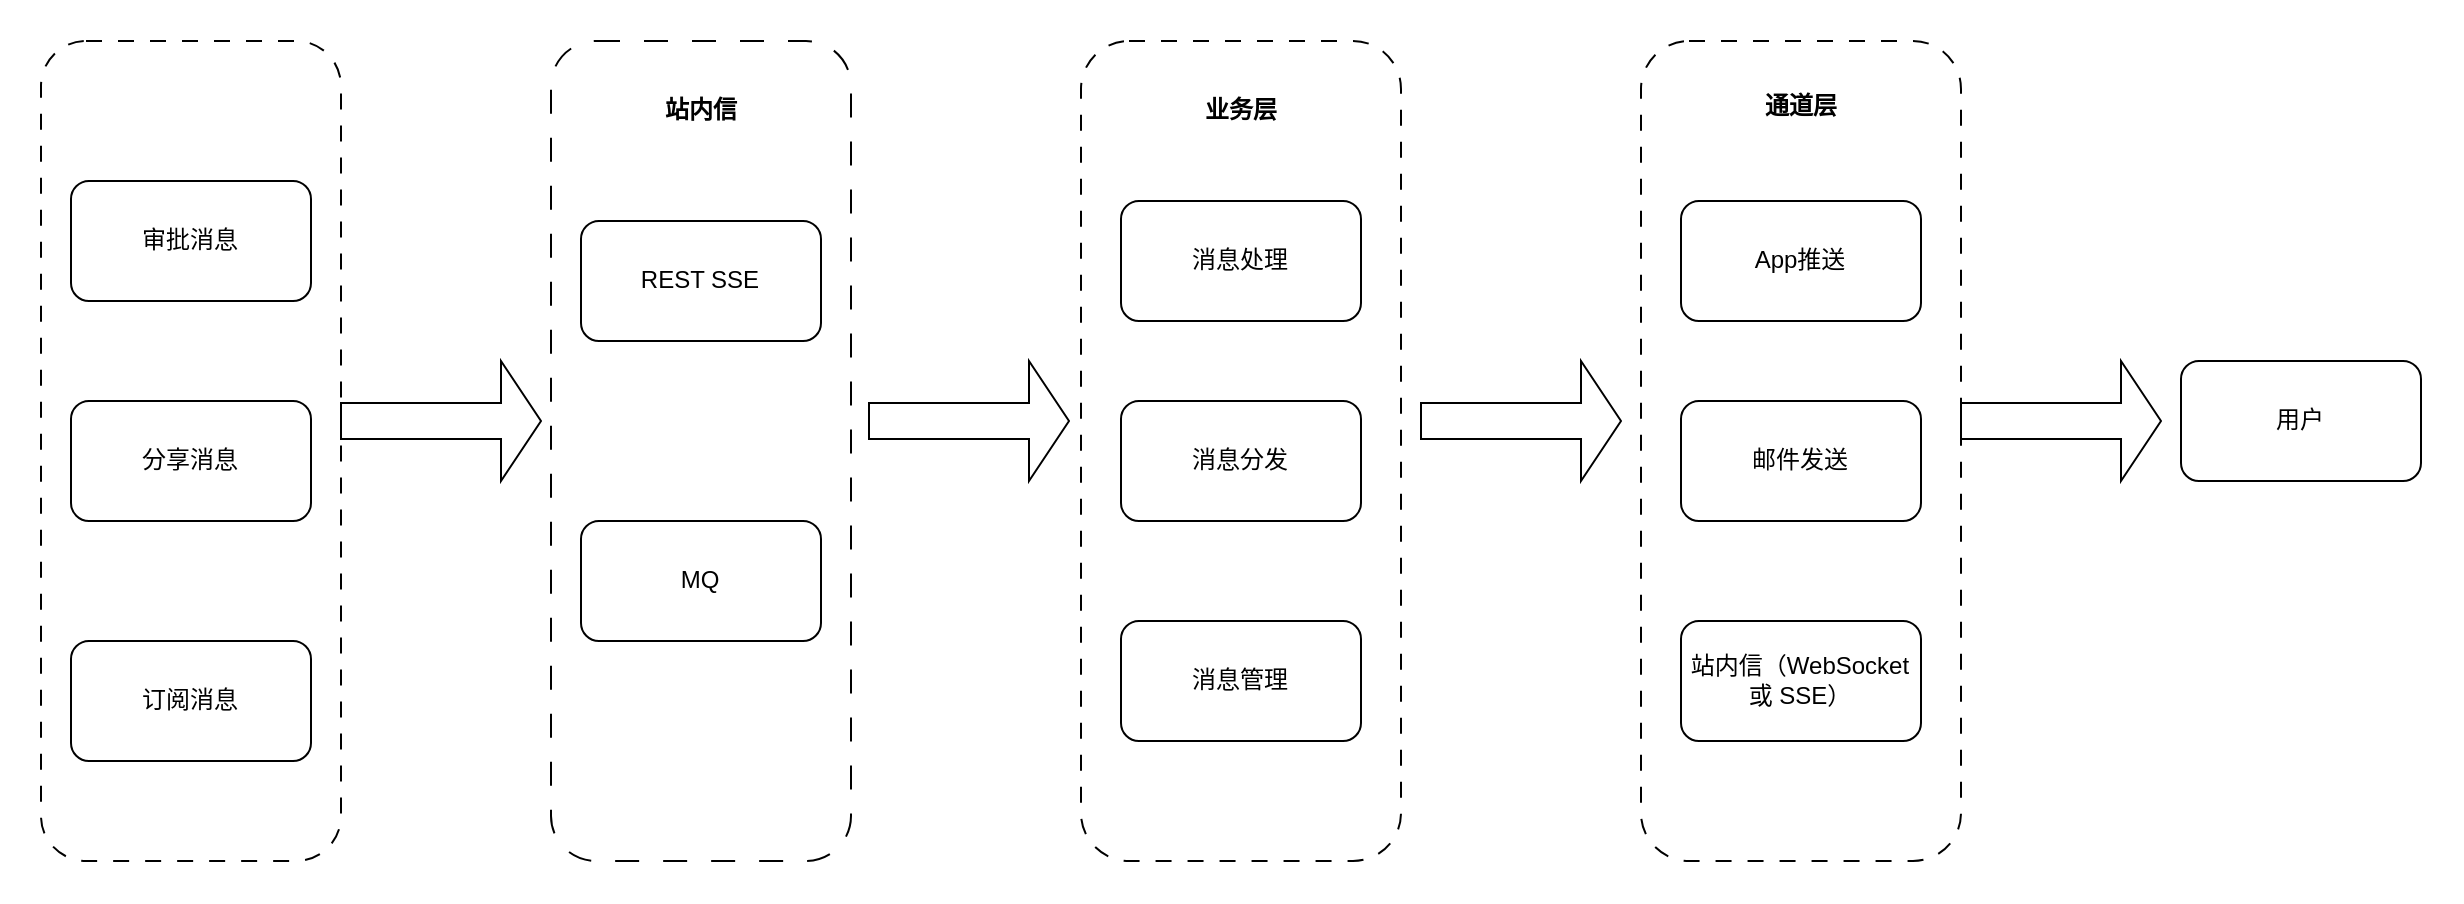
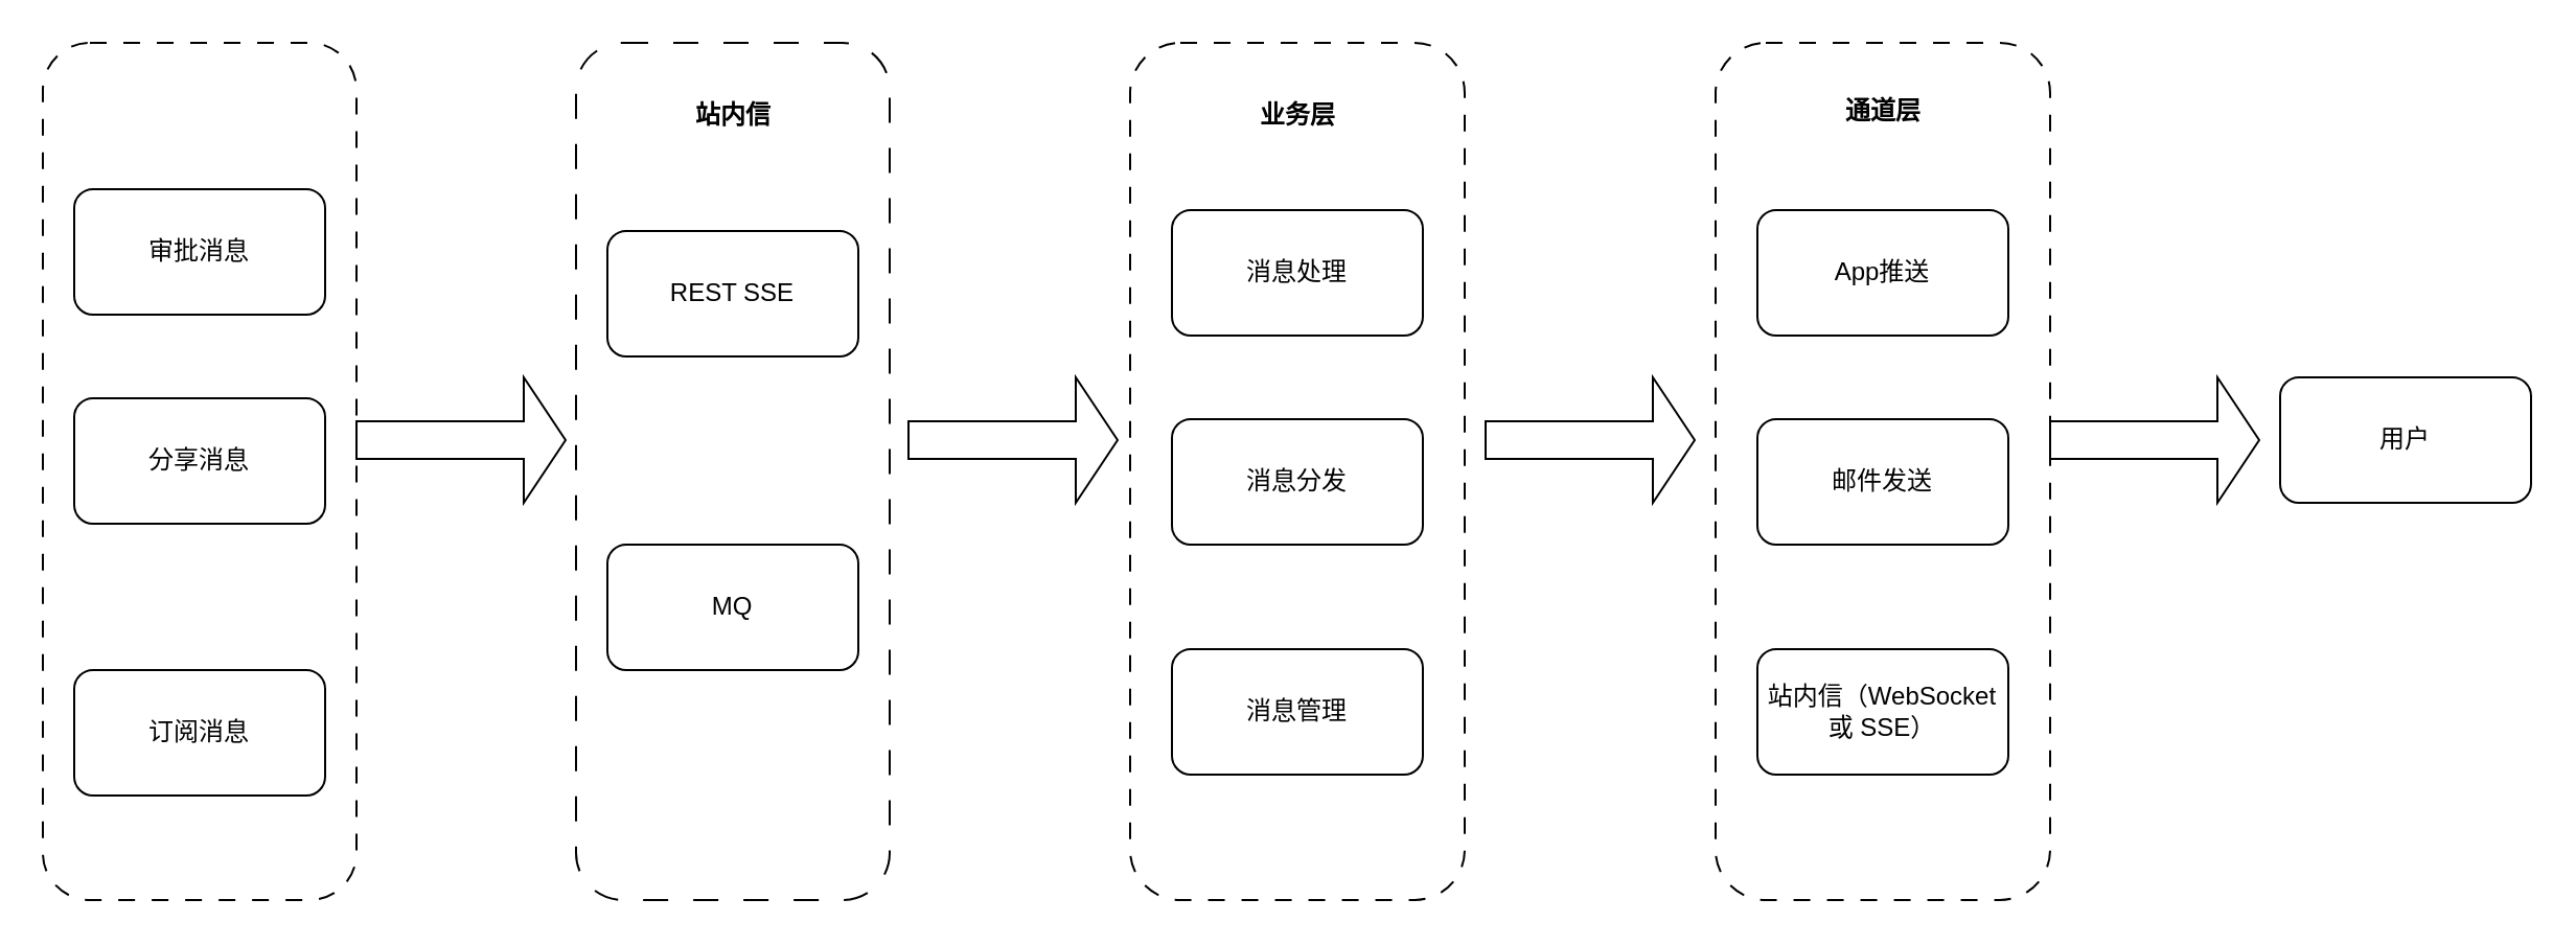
  <mxCell id="0" />
  <mxCell id="1" parent="0" />
  <mxCell id="2" value="" style="rounded=1;whiteSpace=wrap;html=1;dashed=1;dashPattern=8 8;" vertex="1" parent="1"><mxGeometry x="820" y="20" width="160" height="410" as="geometry" /></mxCell>
  <mxCell id="3" value="" style="rounded=1;whiteSpace=wrap;html=1;dashed=1;dashPattern=8 8;" vertex="1" parent="1"><mxGeometry x="20" y="20" width="150" height="410" as="geometry" /></mxCell>
  <mxCell id="4" value="" style="rounded=1;whiteSpace=wrap;html=1;dashed=1;dashPattern=8 8;" vertex="1" parent="1"><mxGeometry x="540" y="20" width="160" height="410" as="geometry" /></mxCell>
  <mxCell id="5" value="" style="rounded=1;whiteSpace=wrap;html=1;dashed=1;dashPattern=12 12;" vertex="1" parent="1"><mxGeometry x="275" y="20" width="150" height="410" as="geometry" /></mxCell>
  <mxCell id="6" value="REST SSE" style="rounded=1;whiteSpace=wrap;html=1;" vertex="1" parent="1"><mxGeometry x="290" y="110" width="120" height="60" as="geometry" /></mxCell>
  <mxCell id="7" value="MQ" style="rounded=1;whiteSpace=wrap;html=1;" vertex="1" parent="1"><mxGeometry x="290" y="260" width="120" height="60" as="geometry" /></mxCell>
  <mxCell id="8" value="&lt;b&gt;站内信&lt;/b&gt;" style="text;html=1;align=center;verticalAlign=middle;resizable=0;points=[];autosize=1;strokeColor=none;fillColor=none;" vertex="1" parent="1"><mxGeometry x="320" y="40" width="60" height="30" as="geometry" /></mxCell>
  <mxCell id="9" value="消息处理" style="rounded=1;whiteSpace=wrap;html=1;" vertex="1" parent="1"><mxGeometry x="560" y="100" width="120" height="60" as="geometry" /></mxCell>
  <mxCell id="10" value="审批消息" style="rounded=1;whiteSpace=wrap;html=1;" vertex="1" parent="1"><mxGeometry x="35" y="90" width="120" height="60" as="geometry" /></mxCell>
- <mxCell id="11" value="分享消息" style="rounded=1;whiteSpace=wrap;html=1;" vertex="1" parent="1"><mxGeometry x="35" y="200" width="120" height="60" as="geometry" /></mxCell>
+ <mxCell id="11" value="分享消息" style="rounded=1;whiteSpace=wrap;html=1;" vertex="1" parent="1"><mxGeometry x="35" y="190" width="120" height="60" as="geometry" /></mxCell>
  <mxCell id="12" value="订阅消息" style="rounded=1;whiteSpace=wrap;html=1;" vertex="1" parent="1"><mxGeometry x="35" y="320" width="120" height="60" as="geometry" /></mxCell>
  <mxCell id="13" value="&lt;b&gt;业务层&lt;/b&gt;" style="text;html=1;align=center;verticalAlign=middle;resizable=0;points=[];autosize=1;strokeColor=none;fillColor=none;" vertex="1" parent="1"><mxGeometry x="590" y="40" width="60" height="30" as="geometry" /></mxCell>
  <mxCell id="14" value="用户" style="rounded=1;whiteSpace=wrap;html=1;" vertex="1" parent="1"><mxGeometry x="1090" y="180" width="120" height="60" as="geometry" /></mxCell>
  <mxCell id="15" value="消息分发" style="rounded=1;whiteSpace=wrap;html=1;" vertex="1" parent="1"><mxGeometry x="560" y="200" width="120" height="60" as="geometry" /></mxCell>
  <mxCell id="16" value="" style="shape=singleArrow;whiteSpace=wrap;html=1;" vertex="1" parent="1"><mxGeometry x="170" y="180" width="100" height="60" as="geometry" /></mxCell>
  <mxCell id="17" value="" style="shape=singleArrow;whiteSpace=wrap;html=1;" vertex="1" parent="1"><mxGeometry x="434" y="180" width="100" height="60" as="geometry" /></mxCell>
  <mxCell id="18" value="消息管理" style="rounded=1;whiteSpace=wrap;html=1;" vertex="1" parent="1"><mxGeometry x="560" y="310" width="120" height="60" as="geometry" /></mxCell>
  <mxCell id="19" value="App推送" style="whiteSpace=wrap;html=1;rounded=1;" vertex="1" parent="1"><mxGeometry x="840" y="100" width="120" height="60" as="geometry" /></mxCell>
  <mxCell id="20" value="" style="shape=singleArrow;whiteSpace=wrap;html=1;" vertex="1" parent="1"><mxGeometry x="710" y="180" width="100" height="60" as="geometry" /></mxCell>
  <mxCell id="21" value="邮件发送" style="rounded=1;whiteSpace=wrap;html=1;" vertex="1" parent="1"><mxGeometry x="840" y="200" width="120" height="60" as="geometry" /></mxCell>
  <mxCell id="22" value="站内信（WebSocket 或 SSE）" style="rounded=1;whiteSpace=wrap;html=1;" vertex="1" parent="1"><mxGeometry x="840" y="310" width="120" height="60" as="geometry" /></mxCell>
  <mxCell id="23" value="&lt;b&gt;通道层&lt;/b&gt;" style="text;html=1;align=center;verticalAlign=middle;resizable=0;points=[];autosize=1;strokeColor=none;fillColor=none;" vertex="1" parent="1"><mxGeometry x="870" y="38" width="60" height="30" as="geometry" /></mxCell>
  <mxCell id="24" value="" style="shape=singleArrow;whiteSpace=wrap;html=1;" vertex="1" parent="1"><mxGeometry x="980" y="180" width="100" height="60" as="geometry" /></mxCell>
